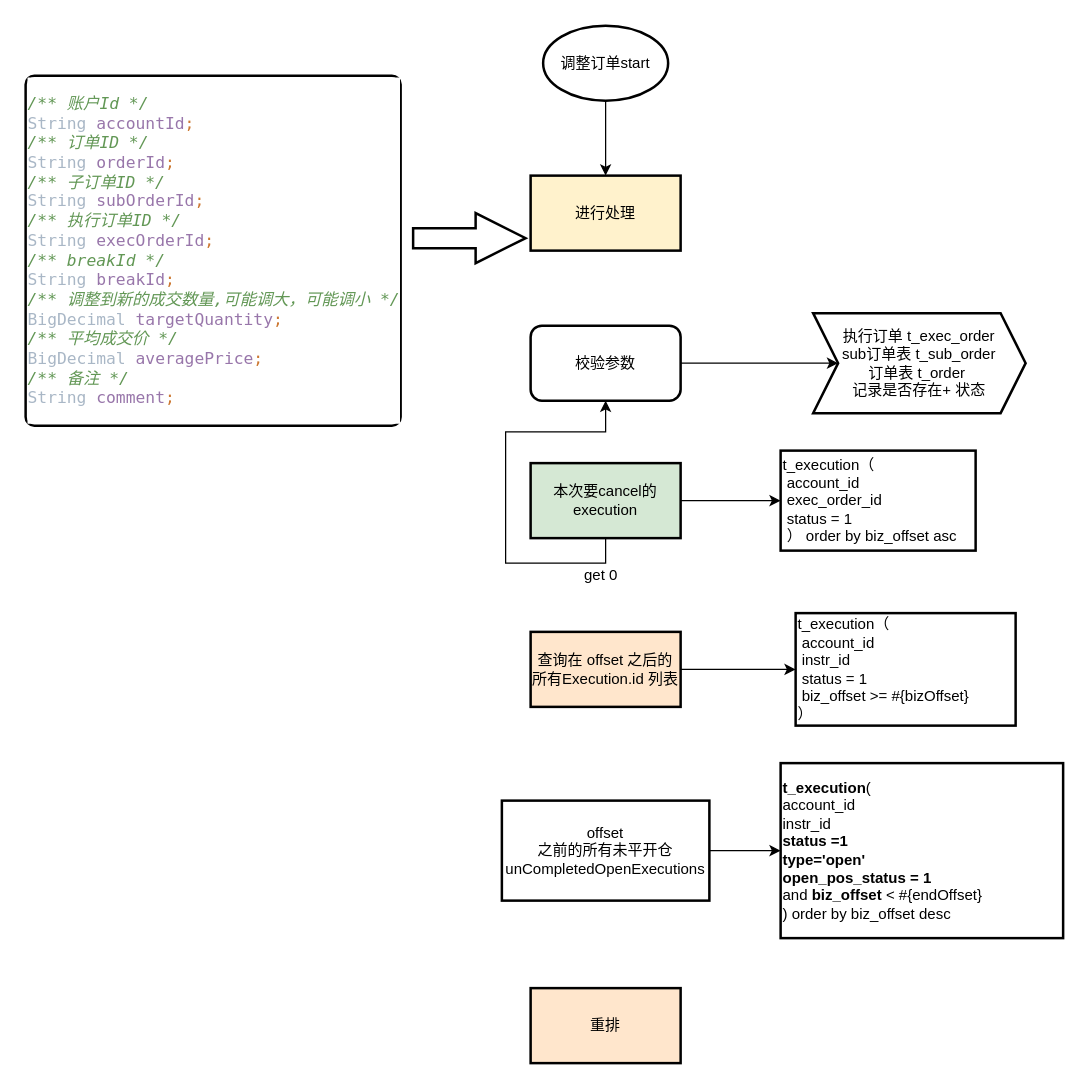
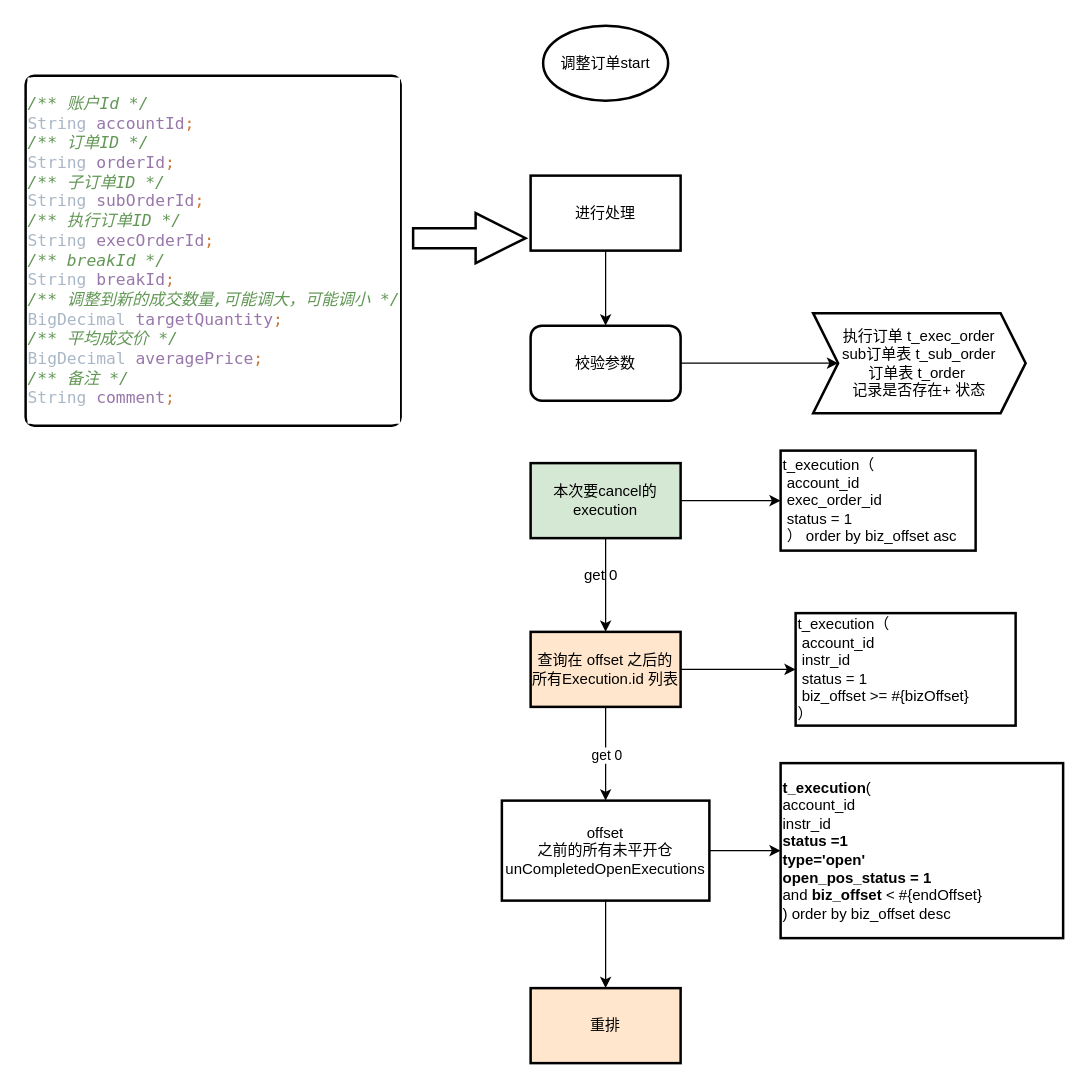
  <mxCell id="0" />
  <mxCell id="1" parent="0" />
- <mxCell id="2" value="" style="edgeStyle=orthogonalEdgeStyle;rounded=0;orthogonalLoop=1;jettySize=auto;html=1;" parent="1" source="3" target="5" edge="1"><mxGeometry relative="1" as="geometry" /></mxCell>
  <mxCell id="3" value="调整订单start" style="strokeWidth=2;html=1;shape=mxgraph.flowchart.start_1;whiteSpace=wrap;" parent="1" vertex="1"><mxGeometry x="434" y="20" width="100" height="60" as="geometry" /></mxCell>
- <mxCell id="5" value="进行处理" style="whiteSpace=wrap;html=1;strokeWidth=2;fillColor=#fff2cc;" parent="1" vertex="1"><mxGeometry x="424" y="140" width="120" height="60" as="geometry" /></mxCell>
+ <mxCell id="4" value="" style="edgeStyle=orthogonalEdgeStyle;rounded=0;orthogonalLoop=1;jettySize=auto;html=1;" parent="1" source="5" target="9" edge="1"><mxGeometry relative="1" as="geometry" /></mxCell>
+ <mxCell id="5" value="进行处理" style="whiteSpace=wrap;html=1;strokeWidth=2;" parent="1" vertex="1"><mxGeometry x="424" y="140" width="120" height="60" as="geometry" /></mxCell>
  <mxCell id="6" value="" style="verticalLabelPosition=bottom;verticalAlign=top;html=1;strokeWidth=2;shape=mxgraph.arrows2.arrow;dy=0.6;dx=40;notch=0;" parent="1" vertex="1"><mxGeometry x="330" y="170" width="90" height="40" as="geometry" /></mxCell>
  <mxCell id="7" value="&lt;pre style=&quot;color: rgb(169, 183, 198); font-family: &amp;quot;jetbrains mono&amp;quot;, monospace; font-size: 9.8pt;&quot;&gt;&lt;span style=&quot;color: #629755 ; font-style: italic&quot;&gt;/** 账户Id */&lt;br&gt;&lt;/span&gt;String &lt;span style=&quot;color: #9876aa&quot;&gt;accountId&lt;/span&gt;&lt;span style=&quot;color: #cc7832&quot;&gt;;&lt;br&gt;&lt;/span&gt;&lt;span style=&quot;color: #629755 ; font-style: italic&quot;&gt;/** 订单ID */&lt;br&gt;&lt;/span&gt;String &lt;span style=&quot;color: #9876aa&quot;&gt;orderId&lt;/span&gt;&lt;span style=&quot;color: #cc7832&quot;&gt;;&lt;br&gt;&lt;/span&gt;&lt;span style=&quot;color: #629755 ; font-style: italic&quot;&gt;/** 子订单ID */&lt;br&gt;&lt;/span&gt;String &lt;span style=&quot;color: #9876aa&quot;&gt;subOrderId&lt;/span&gt;&lt;span style=&quot;color: #cc7832&quot;&gt;;&lt;br&gt;&lt;/span&gt;&lt;span style=&quot;color: #629755 ; font-style: italic&quot;&gt;/** 执行订单ID */&lt;br&gt;&lt;/span&gt;String &lt;span style=&quot;color: #9876aa&quot;&gt;execOrderId&lt;/span&gt;&lt;span style=&quot;color: #cc7832&quot;&gt;;&lt;br&gt;&lt;/span&gt;&lt;span style=&quot;color: #629755 ; font-style: italic&quot;&gt;/** breakId */&lt;br&gt;&lt;/span&gt;String &lt;span style=&quot;color: #9876aa&quot;&gt;breakId&lt;/span&gt;&lt;span style=&quot;color: #cc7832&quot;&gt;;&lt;br&gt;&lt;/span&gt;&lt;span style=&quot;color: #629755 ; font-style: italic&quot;&gt;/** 调整到新的成交数量,可能调大，可能调小 */&lt;br&gt;&lt;/span&gt;BigDecimal &lt;span style=&quot;color: #9876aa&quot;&gt;targetQuantity&lt;/span&gt;&lt;span style=&quot;color: #cc7832&quot;&gt;;&lt;br&gt;&lt;/span&gt;&lt;span style=&quot;color: #629755 ; font-style: italic&quot;&gt;/** 平均成交价 */&lt;br&gt;&lt;/span&gt;BigDecimal &lt;span style=&quot;color: #9876aa&quot;&gt;averagePrice&lt;/span&gt;&lt;span style=&quot;color: #cc7832&quot;&gt;;&lt;br&gt;&lt;/span&gt;&lt;span style=&quot;color: #629755 ; font-style: italic&quot;&gt;/** 备注 */&lt;br&gt;&lt;/span&gt;String &lt;span style=&quot;color: #9876aa&quot;&gt;comment&lt;/span&gt;&lt;span style=&quot;color: #cc7832&quot;&gt;;&lt;/span&gt;&lt;/pre&gt;" style="rounded=1;whiteSpace=wrap;html=1;absoluteArcSize=1;arcSize=14;strokeWidth=2;labelBackgroundColor=#ffffff;align=left;" parent="1" vertex="1"><mxGeometry x="20" y="60" width="300" height="280" as="geometry" /></mxCell>
  <mxCell id="8" style="edgeStyle=orthogonalEdgeStyle;rounded=0;orthogonalLoop=1;jettySize=auto;html=1;exitX=1;exitY=0.5;exitDx=0;exitDy=0;entryX=0;entryY=0.5;entryDx=0;entryDy=0;" parent="1" source="9" target="10" edge="1"><mxGeometry relative="1" as="geometry" /></mxCell>
  <mxCell id="9" value="校验参数" style="whiteSpace=wrap;html=1;strokeWidth=2;rounded=1;" parent="1" vertex="1"><mxGeometry x="424" y="260" width="120" height="60" as="geometry" /></mxCell>
  <mxCell id="10" value="&lt;div&gt;执行订单 t_exec_order&lt;/div&gt;&lt;div&gt;sub订单表 t_sub_order&lt;/div&gt;&lt;div&gt;订单表 t_order&amp;nbsp;&lt;/div&gt;&lt;div&gt;记录是否存在+ 状态&lt;/div&gt;" style="shape=step;perimeter=stepPerimeter;whiteSpace=wrap;html=1;fixedSize=1;strokeWidth=2;fillColor=#FFFFFF;" parent="1" vertex="1"><mxGeometry x="650" y="250" width="170" height="80" as="geometry" /></mxCell>
  <mxCell id="11" value="" style="edgeStyle=orthogonalEdgeStyle;rounded=0;orthogonalLoop=1;jettySize=auto;html=1;" parent="1" source="14" target="15" edge="1"><mxGeometry relative="1" as="geometry" /></mxCell>
+ <mxCell id="12" value="" style="edgeStyle=orthogonalEdgeStyle;rounded=0;orthogonalLoop=1;jettySize=auto;html=1;" parent="1" source="14" target="23" edge="1"><mxGeometry relative="1" as="geometry" /></mxCell>
+ <mxCell id="13" value="get 0" style="edgeLabel;html=1;align=center;verticalAlign=middle;resizable=0;points=[];" parent="12" vertex="1" connectable="0"><mxGeometry x="-0.111" relative="1" as="geometry"><mxPoint y="5" as="offset" /></mxGeometry></mxCell>
  <mxCell id="14" value="查询在 offset 之后的所有Execution.id 列表&lt;br&gt;" style="whiteSpace=wrap;html=1;strokeWidth=2;fillColor=#ffe6cc;" parent="1" vertex="1"><mxGeometry x="424" y="505" width="120" height="60" as="geometry" /></mxCell>
  <mxCell id="15" value="&lt;div&gt;t_execution（&lt;/div&gt;&lt;div&gt;&amp;nbsp;account_id&lt;/div&gt;&lt;div&gt;&amp;nbsp;instr_id&lt;/div&gt;&lt;div&gt;&amp;nbsp;status = 1&lt;/div&gt;&lt;div&gt;&amp;nbsp;biz_offset &amp;gt;= #{bizOffset}&amp;nbsp;&lt;/div&gt;&lt;div&gt;）&lt;/div&gt;" style="whiteSpace=wrap;html=1;strokeWidth=2;align=left;" parent="1" vertex="1"><mxGeometry x="636" y="490" width="176" height="90" as="geometry" /></mxCell>
  <mxCell id="16" value="" style="edgeStyle=orthogonalEdgeStyle;rounded=0;orthogonalLoop=1;jettySize=auto;html=1;" parent="1" source="18" target="19" edge="1"><mxGeometry relative="1" as="geometry" /></mxCell>
- <mxCell id="17" style="edgeStyle=orthogonalEdgeStyle;rounded=0;orthogonalLoop=1;jettySize=auto;html=1;exitX=0.5;exitY=1;exitDx=0;exitDy=0;" parent="1" source="18" target="9" edge="1"><mxGeometry relative="1" as="geometry" /></mxCell>
+ <mxCell id="17" style="edgeStyle=orthogonalEdgeStyle;rounded=0;orthogonalLoop=1;jettySize=auto;html=1;exitX=0.5;exitY=1;exitDx=0;exitDy=0;" parent="1" source="18" target="14" edge="1"><mxGeometry relative="1" as="geometry" /></mxCell>
  <mxCell id="18" value="本次要cancel的execution" style="whiteSpace=wrap;html=1;strokeWidth=2;fillColor=#d5e8d4;" parent="1" vertex="1"><mxGeometry x="424" y="370" width="120" height="60" as="geometry" /></mxCell>
  <mxCell id="19" value="&lt;div&gt;t_execution（&lt;/div&gt;&lt;div&gt;&amp;nbsp;account_id&lt;/div&gt;&lt;div&gt;&amp;nbsp;exec_order_id&lt;/div&gt;&lt;div&gt;&amp;nbsp;status = 1&lt;/div&gt;&lt;div style=&quot;&quot;&gt;&amp;nbsp;） order by biz_offset asc&amp;nbsp;&lt;/div&gt;" style="whiteSpace=wrap;html=1;strokeWidth=2;align=left;" parent="1" vertex="1"><mxGeometry x="624" y="360" width="156" height="80" as="geometry" /></mxCell>
  <mxCell id="20" value="get 0" style="text;html=1;align=center;verticalAlign=middle;resizable=0;points=[];autosize=1;" parent="1" vertex="1"><mxGeometry x="460" y="450" width="40" height="20" as="geometry" /></mxCell>
  <mxCell id="21" value="" style="edgeStyle=orthogonalEdgeStyle;rounded=0;orthogonalLoop=1;jettySize=auto;html=1;" parent="1" source="23" target="24" edge="1"><mxGeometry relative="1" as="geometry" /></mxCell>
+ <mxCell id="22" value="" style="edgeStyle=orthogonalEdgeStyle;rounded=0;orthogonalLoop=1;jettySize=auto;html=1;" parent="1" source="23" target="25" edge="1"><mxGeometry relative="1" as="geometry" /></mxCell>
  <mxCell id="23" value="offset &lt;br&gt;之前的所有未平开仓&lt;br&gt;unCompletedOpenExecutions" style="whiteSpace=wrap;html=1;strokeWidth=2;" parent="1" vertex="1"><mxGeometry x="401" y="640" width="166" height="80" as="geometry" /></mxCell>
  <mxCell id="24" value="&lt;div&gt;&lt;b&gt;t_execution&lt;/b&gt;(&lt;/div&gt;&lt;div&gt;account_id&lt;/div&gt;&lt;div&gt;instr_id&lt;/div&gt;&lt;div&gt;&lt;b&gt;status =1&amp;nbsp;&lt;/b&gt;&lt;/div&gt;&lt;div&gt;&lt;b&gt;type='open'&lt;/b&gt;&lt;/div&gt;&lt;div&gt;&lt;b&gt;open_pos_status = 1&amp;nbsp;&lt;/b&gt;&lt;/div&gt;&lt;div&gt;and &lt;b&gt;biz_offset&lt;/b&gt; &amp;lt; #{endOffset}&lt;/div&gt;&lt;div&gt;) order by biz_offset desc&amp;nbsp;&lt;/div&gt;" style="whiteSpace=wrap;html=1;strokeWidth=2;align=left;" parent="1" vertex="1"><mxGeometry x="624" y="610" width="226" height="140" as="geometry" /></mxCell>
  <mxCell id="25" value="重排" style="whiteSpace=wrap;html=1;strokeWidth=2;fillColor=#ffe6cc;" parent="1" vertex="1"><mxGeometry x="424" y="790" width="120" height="60" as="geometry" /></mxCell>
